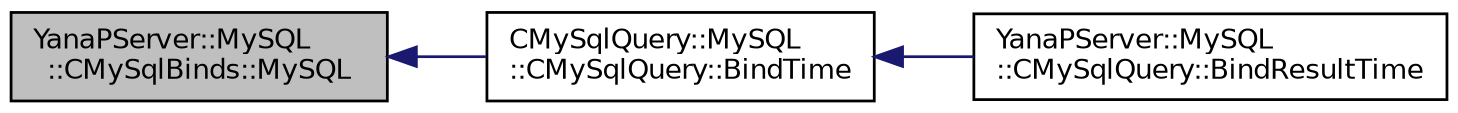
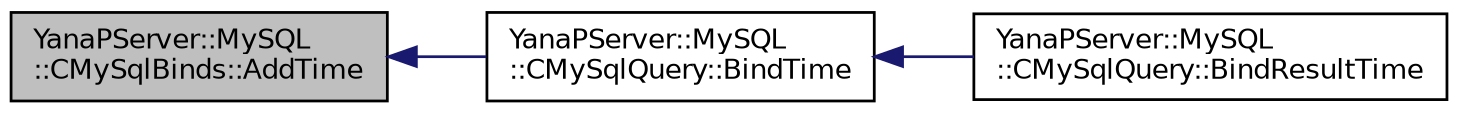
  digraph {
    rankdir=LR
    node [color=black fillcolor=white fontname=Helvetica fontsize=10 shape=record style=filled]
    edge [color=midnightblue dir=back fontname=Helvetica fontsize=10 labelfontname=Helvetica labelfontsize=10 style=solid]
-   n1 [fillcolor=grey75 fontcolor=black height=0.2 label="YanaPServer::MySQL\l::CMySqlBinds::MySQL" width=0.4]
-   n2 [height=0.2 label="CMySqlQuery::MySQL\l::CMySqlQuery::BindTime" width=0.4]
+   n1 [fillcolor=grey75 fontcolor=black height=0.2 label="YanaPServer::MySQL\l::CMySqlBinds::AddTime" width=0.4]
+   n2 [height=0.2 label="YanaPServer::MySQL\l::CMySqlQuery::BindTime" width=0.4]
    n3 [height=0.2 label="YanaPServer::MySQL\l::CMySqlQuery::BindResultTime" width=0.4]
    n1 -> n2
    n2 -> n3
  }
